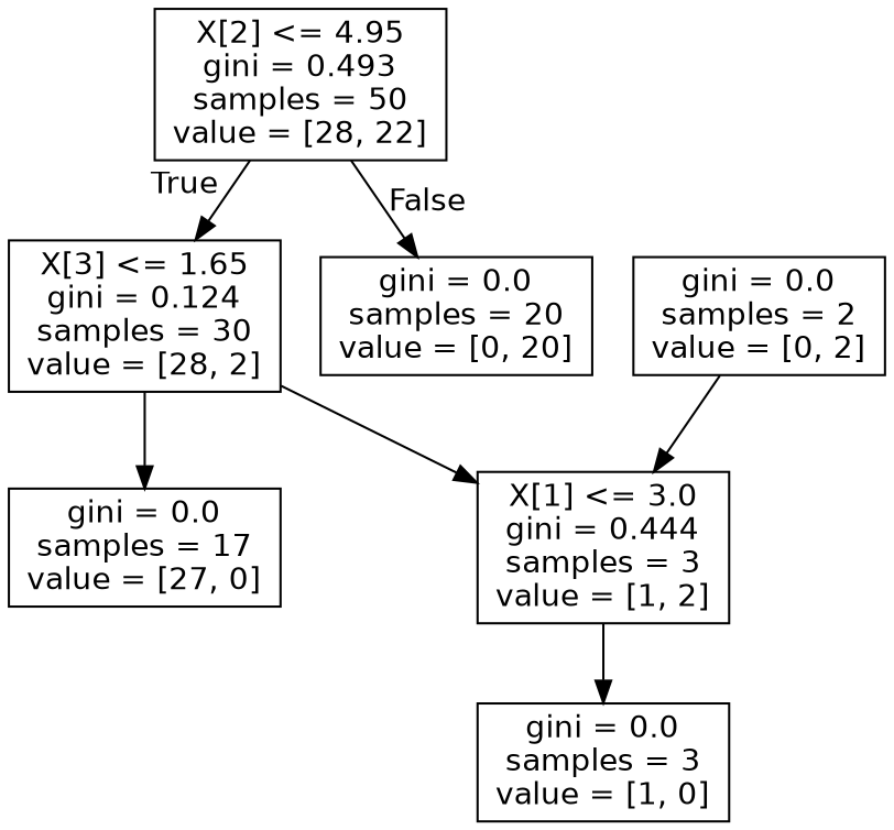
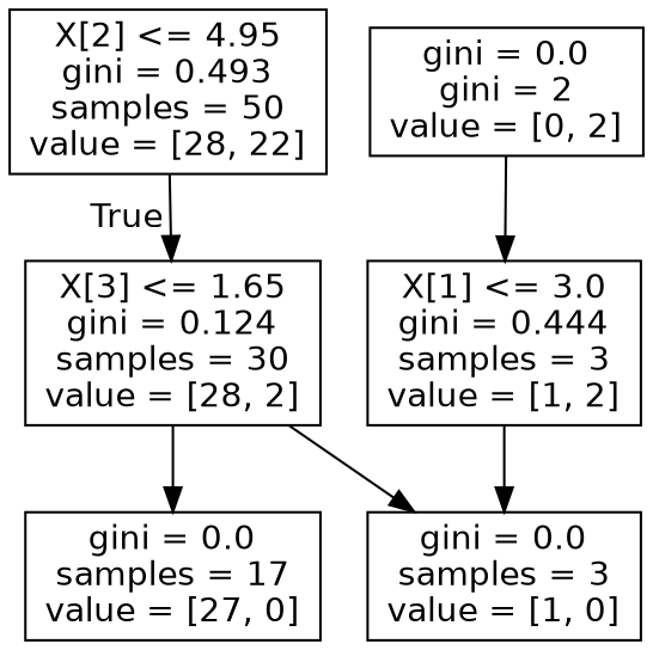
  digraph {
    node [fontname=helvetica shape=box]
    edge [fontname=helvetica]
    n1 [label="X[2] <= 4.95\ngini = 0.493\nsamples = 50\nvalue = [28, 22]"]
    n2 [label="X[3] <= 1.65\ngini = 0.124\nsamples = 30\nvalue = [28, 2]"]
-   n3 [label="gini = 0.0\nsamples = 20\nvalue = [0, 20]"]
    n4 [label="gini = 0.0\nsamples = 17\nvalue = [27, 0]"]
    n5 [label="X[1] <= 3.0\ngini = 0.444\nsamples = 3\nvalue = [1, 2]"]
    n6 [label="gini = 0.0\nsamples = 3\nvalue = [1, 0]"]
-   n7 [label="gini = 0.0\nsamples = 2\nvalue = [0, 2]"]
+   n7 [label="gini = 0.0\ngini = 2\nvalue = [0, 2]"]
    n1 -> n2 [headlabel=True labelangle=45 labeldistance=2.5]
-   n1 -> n3 [headlabel=False labelangle=-45 labeldistance=2.5]
    n2 -> n4
-   n2 -> n5
+   n2 -> n6
    n5 -> n6
    n7 -> n5
  }
